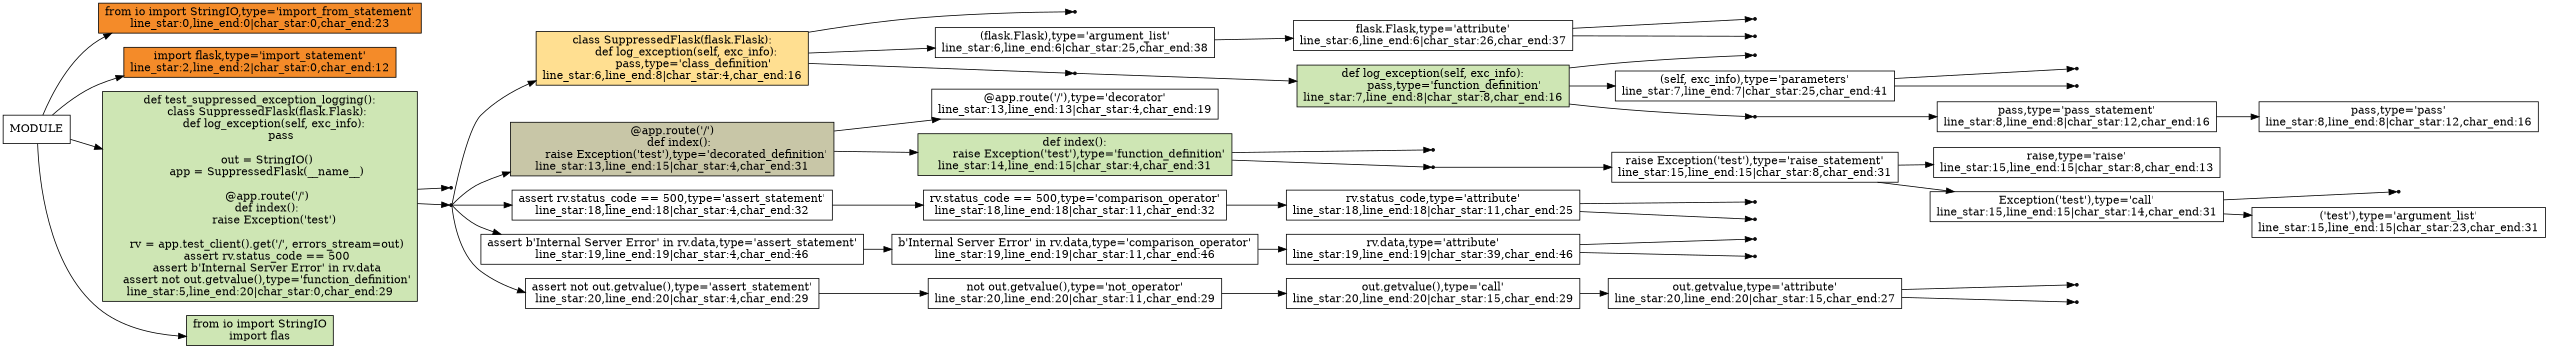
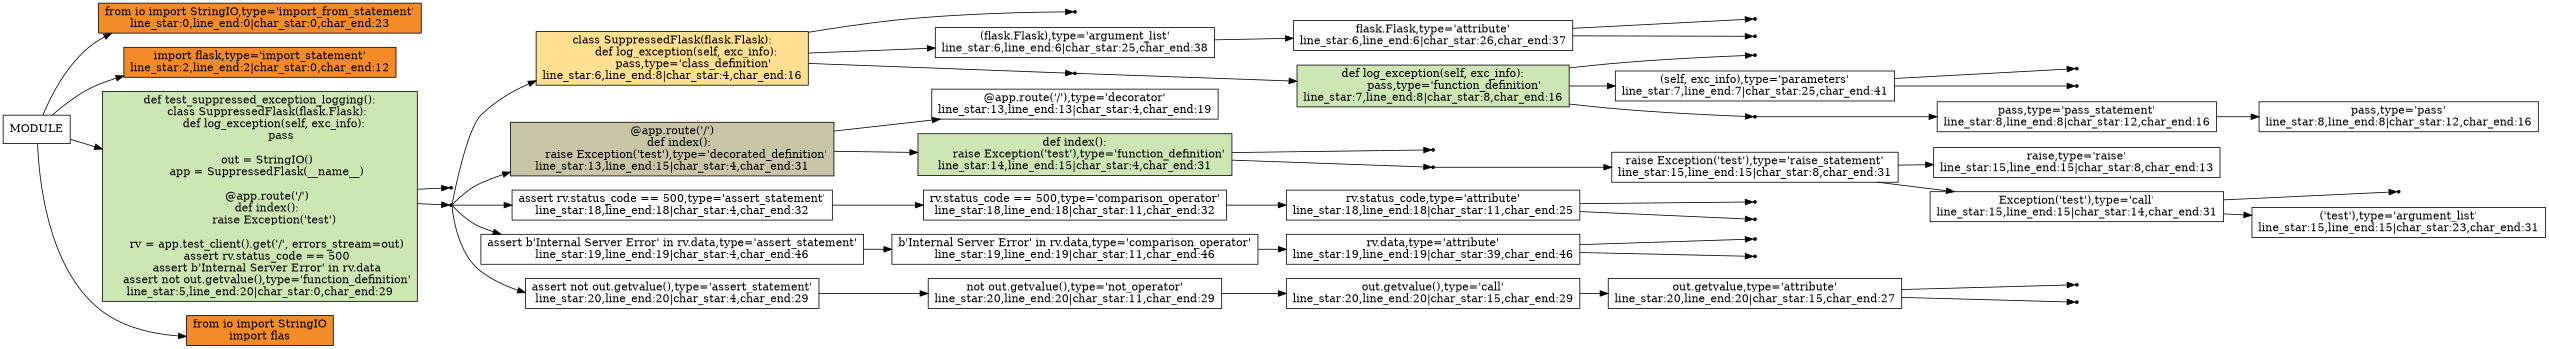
  digraph {
    rankdir=LR
    node [fillcolor=white shape=box style=filled]
    MODULE
    "from io import StringIO,type='import_from_statement'\nline_star:0,line_end:0|char_star:0,char_end:23" [fillcolor="#f48b29"]
    "import flask,type='import_statement'\nline_star:2,line_end:2|char_star:0,char_end:12" [fillcolor="#f48b29"]
    "def test_suppressed_exception_logging():\n    class SuppressedFlask(flask.Flask):\n        def log_exception(self, exc_info):\n            pass\n\n    out = StringIO()\n    app = SuppressedFlask(__name__)\n\n    @app.route('/')\n    def index():\n        raise Exception('test')\n\n    rv = app.test_client().get('/', errors_stream=out)\n    assert rv.status_code == 500\n    assert b'Internal Server Error' in rv.data\n    assert not out.getvalue(),type='function_definition'\nline_star:5,line_end:20|char_star:0,char_end:29" [fillcolor="#cee6b4"]
-   "from io import StringIO\nimport flas" [fillcolor="#cee6b4"]
+   "from io import StringIO\nimport flas" [fillcolor="#f48b29"]
    "test_suppressed_exception_logging,type='identifier'\nline_star:5,line_end:5|char_star:4,char_end:37" [fillcolor="#121013" shape=point]
    "type='INFORMATION BLOCK'\nline_star:6,line_end:20|char_star:4,char_end:29" [fillcolor="#121013" shape=point]
    "class SuppressedFlask(flask.Flask):\n        def log_exception(self, exc_info):\n            pass,type='class_definition'\nline_star:6,line_end:8|char_star:4,char_end:16" [fillcolor="#ffdf91"]
    "@app.route('/')\n    def index():\n        raise Exception('test'),type='decorated_definition'\nline_star:13,line_end:15|char_star:4,char_end:31" [fillcolor="#c8c6a7"]
    "assert rv.status_code == 500,type='assert_statement'\nline_star:18,line_end:18|char_star:4,char_end:32"
    "assert b'Internal Server Error' in rv.data,type='assert_statement'\nline_star:19,line_end:19|char_star:4,char_end:46"
    "assert not out.getvalue(),type='assert_statement'\nline_star:20,line_end:20|char_star:4,char_end:29"
    "SuppressedFlask,type='identifier'\nline_star:6,line_end:6|char_star:10,char_end:25" [fillcolor="#121013" shape=point]
    "(flask.Flask),type='argument_list'\nline_star:6,line_end:6|char_star:25,char_end:38"
    "type='INFORMATION BLOCK'\nline_star:7,line_end:8|char_star:8,char_end:16" [fillcolor="#121013" shape=point]
    "flask.Flask,type='attribute'\nline_star:6,line_end:6|char_star:26,char_end:37"
    "flask,type='identifier'\nline_star:6,line_end:6|char_star:26,char_end:31" [fillcolor="#121013" shape=point]
    "Flask,type='identifier'\nline_star:6,line_end:6|char_star:32,char_end:37" [fillcolor="#121013" shape=point]
    "def log_exception(self, exc_info):\n            pass,type='function_definition'\nline_star:7,line_end:8|char_star:8,char_end:16" [fillcolor="#cee6b4"]
    "log_exception,type='identifier'\nline_star:7,line_end:7|char_star:12,char_end:25" [fillcolor="#121013" shape=point]
    "(self, exc_info),type='parameters'\nline_star:7,line_end:7|char_star:25,char_end:41"
    "type='INFORMATION BLOCK'\nline_star:8,line_end:8|char_star:12,char_end:16" [fillcolor="#121013" shape=point]
    "self,type='identifier'\nline_star:7,line_end:7|char_star:26,char_end:30" [fillcolor="#121013" shape=point]
    "exc_info,type='identifier'\nline_star:7,line_end:7|char_star:32,char_end:40" [fillcolor="#121013" shape=point]
    "pass,type='pass_statement'\nline_star:8,line_end:8|char_star:12,char_end:16"
    "pass,type='pass'\nline_star:8,line_end:8|char_star:12,char_end:16"
    "@app.route('/'),type='decorator'\nline_star:13,line_end:13|char_star:4,char_end:19"
    "def index():\n        raise Exception('test'),type='function_definition'\nline_star:14,line_end:15|char_star:4,char_end:31" [fillcolor="#cee6b4"]
    "index,type='identifier'\nline_star:14,line_end:14|char_star:8,char_end:13" [fillcolor="#121013" shape=point]
    "type='INFORMATION BLOCK'\nline_star:15,line_end:15|char_star:8,char_end:31" [fillcolor="#121013" shape=point]
    "raise Exception('test'),type='raise_statement'\nline_star:15,line_end:15|char_star:8,char_end:31"
    "raise,type='raise'\nline_star:15,line_end:15|char_star:8,char_end:13"
    "Exception('test'),type='call'\nline_star:15,line_end:15|char_star:14,char_end:31"
    "Exception,type='identifier'\nline_star:15,line_end:15|char_star:14,char_end:23" [fillcolor="#121013" shape=point]
    "('test'),type='argument_list'\nline_star:15,line_end:15|char_star:23,char_end:31"
    "rv.status_code == 500,type='comparison_operator'\nline_star:18,line_end:18|char_star:11,char_end:32"
    "rv.status_code,type='attribute'\nline_star:18,line_end:18|char_star:11,char_end:25"
    "rv,type='identifier'\nline_star:18,line_end:18|char_star:11,char_end:13" [fillcolor="#121013" shape=point]
    "status_code,type='identifier'\nline_star:18,line_end:18|char_star:14,char_end:25" [fillcolor="#121013" shape=point]
    "b'Internal Server Error' in rv.data,type='comparison_operator'\nline_star:19,line_end:19|char_star:11,char_end:46"
    "rv.data,type='attribute'\nline_star:19,line_end:19|char_star:39,char_end:46"
    "rv,type='identifier'\nline_star:19,line_end:19|char_star:39,char_end:41" [fillcolor="#121013" shape=point]
    "data,type='identifier'\nline_star:19,line_end:19|char_star:42,char_end:46" [fillcolor="#121013" shape=point]
    "not out.getvalue(),type='not_operator'\nline_star:20,line_end:20|char_star:11,char_end:29"
    "out.getvalue(),type='call'\nline_star:20,line_end:20|char_star:15,char_end:29"
    "out.getvalue,type='attribute'\nline_star:20,line_end:20|char_star:15,char_end:27"
    "out,type='identifier'\nline_star:20,line_end:20|char_star:15,char_end:18" [fillcolor="#121013" shape=point]
    "getvalue,type='identifier'\nline_star:20,line_end:20|char_star:19,char_end:27" [fillcolor="#121013" shape=point]
    MODULE -> "from io import StringIO,type='import_from_statement'\nline_star:0,line_end:0|char_star:0,char_end:23"
    MODULE -> "import flask,type='import_statement'\nline_star:2,line_end:2|char_star:0,char_end:12"
    MODULE -> "def test_suppressed_exception_logging():\n    class SuppressedFlask(flask.Flask):\n        def log_exception(self, exc_info):\n            pass\n\n    out = StringIO()\n    app = SuppressedFlask(__name__)\n\n    @app.route('/')\n    def index():\n        raise Exception('test')\n\n    rv = app.test_client().get('/', errors_stream=out)\n    assert rv.status_code == 500\n    assert b'Internal Server Error' in rv.data\n    assert not out.getvalue(),type='function_definition'\nline_star:5,line_end:20|char_star:0,char_end:29"
    MODULE -> "from io import StringIO\nimport flas"
    "def test_suppressed_exception_logging():\n    class SuppressedFlask(flask.Flask):\n        def log_exception(self, exc_info):\n            pass\n\n    out = StringIO()\n    app = SuppressedFlask(__name__)\n\n    @app.route('/')\n    def index():\n        raise Exception('test')\n\n    rv = app.test_client().get('/', errors_stream=out)\n    assert rv.status_code == 500\n    assert b'Internal Server Error' in rv.data\n    assert not out.getvalue(),type='function_definition'\nline_star:5,line_end:20|char_star:0,char_end:29" -> "test_suppressed_exception_logging,type='identifier'\nline_star:5,line_end:5|char_star:4,char_end:37"
    "def test_suppressed_exception_logging():\n    class SuppressedFlask(flask.Flask):\n        def log_exception(self, exc_info):\n            pass\n\n    out = StringIO()\n    app = SuppressedFlask(__name__)\n\n    @app.route('/')\n    def index():\n        raise Exception('test')\n\n    rv = app.test_client().get('/', errors_stream=out)\n    assert rv.status_code == 500\n    assert b'Internal Server Error' in rv.data\n    assert not out.getvalue(),type='function_definition'\nline_star:5,line_end:20|char_star:0,char_end:29" -> "type='INFORMATION BLOCK'\nline_star:6,line_end:20|char_star:4,char_end:29"
    "type='INFORMATION BLOCK'\nline_star:6,line_end:20|char_star:4,char_end:29" -> "class SuppressedFlask(flask.Flask):\n        def log_exception(self, exc_info):\n            pass,type='class_definition'\nline_star:6,line_end:8|char_star:4,char_end:16"
    "type='INFORMATION BLOCK'\nline_star:6,line_end:20|char_star:4,char_end:29" -> "@app.route('/')\n    def index():\n        raise Exception('test'),type='decorated_definition'\nline_star:13,line_end:15|char_star:4,char_end:31"
    "type='INFORMATION BLOCK'\nline_star:6,line_end:20|char_star:4,char_end:29" -> "assert rv.status_code == 500,type='assert_statement'\nline_star:18,line_end:18|char_star:4,char_end:32"
    "type='INFORMATION BLOCK'\nline_star:6,line_end:20|char_star:4,char_end:29" -> "assert b'Internal Server Error' in rv.data,type='assert_statement'\nline_star:19,line_end:19|char_star:4,char_end:46"
    "type='INFORMATION BLOCK'\nline_star:6,line_end:20|char_star:4,char_end:29" -> "assert not out.getvalue(),type='assert_statement'\nline_star:20,line_end:20|char_star:4,char_end:29"
    "class SuppressedFlask(flask.Flask):\n        def log_exception(self, exc_info):\n            pass,type='class_definition'\nline_star:6,line_end:8|char_star:4,char_end:16" -> "SuppressedFlask,type='identifier'\nline_star:6,line_end:6|char_star:10,char_end:25"
    "class SuppressedFlask(flask.Flask):\n        def log_exception(self, exc_info):\n            pass,type='class_definition'\nline_star:6,line_end:8|char_star:4,char_end:16" -> "(flask.Flask),type='argument_list'\nline_star:6,line_end:6|char_star:25,char_end:38"
    "class SuppressedFlask(flask.Flask):\n        def log_exception(self, exc_info):\n            pass,type='class_definition'\nline_star:6,line_end:8|char_star:4,char_end:16" -> "type='INFORMATION BLOCK'\nline_star:7,line_end:8|char_star:8,char_end:16"
    "@app.route('/')\n    def index():\n        raise Exception('test'),type='decorated_definition'\nline_star:13,line_end:15|char_star:4,char_end:31" -> "@app.route('/'),type='decorator'\nline_star:13,line_end:13|char_star:4,char_end:19"
    "@app.route('/')\n    def index():\n        raise Exception('test'),type='decorated_definition'\nline_star:13,line_end:15|char_star:4,char_end:31" -> "def index():\n        raise Exception('test'),type='function_definition'\nline_star:14,line_end:15|char_star:4,char_end:31"
    "assert rv.status_code == 500,type='assert_statement'\nline_star:18,line_end:18|char_star:4,char_end:32" -> "rv.status_code == 500,type='comparison_operator'\nline_star:18,line_end:18|char_star:11,char_end:32"
    "assert b'Internal Server Error' in rv.data,type='assert_statement'\nline_star:19,line_end:19|char_star:4,char_end:46" -> "b'Internal Server Error' in rv.data,type='comparison_operator'\nline_star:19,line_end:19|char_star:11,char_end:46"
    "assert not out.getvalue(),type='assert_statement'\nline_star:20,line_end:20|char_star:4,char_end:29" -> "not out.getvalue(),type='not_operator'\nline_star:20,line_end:20|char_star:11,char_end:29"
    "(flask.Flask),type='argument_list'\nline_star:6,line_end:6|char_star:25,char_end:38" -> "flask.Flask,type='attribute'\nline_star:6,line_end:6|char_star:26,char_end:37"
    "type='INFORMATION BLOCK'\nline_star:7,line_end:8|char_star:8,char_end:16" -> "def log_exception(self, exc_info):\n            pass,type='function_definition'\nline_star:7,line_end:8|char_star:8,char_end:16"
    "flask.Flask,type='attribute'\nline_star:6,line_end:6|char_star:26,char_end:37" -> "flask,type='identifier'\nline_star:6,line_end:6|char_star:26,char_end:31"
    "flask.Flask,type='attribute'\nline_star:6,line_end:6|char_star:26,char_end:37" -> "Flask,type='identifier'\nline_star:6,line_end:6|char_star:32,char_end:37"
    "def log_exception(self, exc_info):\n            pass,type='function_definition'\nline_star:7,line_end:8|char_star:8,char_end:16" -> "log_exception,type='identifier'\nline_star:7,line_end:7|char_star:12,char_end:25"
    "def log_exception(self, exc_info):\n            pass,type='function_definition'\nline_star:7,line_end:8|char_star:8,char_end:16" -> "(self, exc_info),type='parameters'\nline_star:7,line_end:7|char_star:25,char_end:41"
    "def log_exception(self, exc_info):\n            pass,type='function_definition'\nline_star:7,line_end:8|char_star:8,char_end:16" -> "type='INFORMATION BLOCK'\nline_star:8,line_end:8|char_star:12,char_end:16"
    "(self, exc_info),type='parameters'\nline_star:7,line_end:7|char_star:25,char_end:41" -> "self,type='identifier'\nline_star:7,line_end:7|char_star:26,char_end:30"
    "(self, exc_info),type='parameters'\nline_star:7,line_end:7|char_star:25,char_end:41" -> "exc_info,type='identifier'\nline_star:7,line_end:7|char_star:32,char_end:40"
    "type='INFORMATION BLOCK'\nline_star:8,line_end:8|char_star:12,char_end:16" -> "pass,type='pass_statement'\nline_star:8,line_end:8|char_star:12,char_end:16"
    "pass,type='pass_statement'\nline_star:8,line_end:8|char_star:12,char_end:16" -> "pass,type='pass'\nline_star:8,line_end:8|char_star:12,char_end:16"
    "def index():\n        raise Exception('test'),type='function_definition'\nline_star:14,line_end:15|char_star:4,char_end:31" -> "index,type='identifier'\nline_star:14,line_end:14|char_star:8,char_end:13"
    "def index():\n        raise Exception('test'),type='function_definition'\nline_star:14,line_end:15|char_star:4,char_end:31" -> "type='INFORMATION BLOCK'\nline_star:15,line_end:15|char_star:8,char_end:31"
    "type='INFORMATION BLOCK'\nline_star:15,line_end:15|char_star:8,char_end:31" -> "raise Exception('test'),type='raise_statement'\nline_star:15,line_end:15|char_star:8,char_end:31"
    "raise Exception('test'),type='raise_statement'\nline_star:15,line_end:15|char_star:8,char_end:31" -> "raise,type='raise'\nline_star:15,line_end:15|char_star:8,char_end:13"
    "raise Exception('test'),type='raise_statement'\nline_star:15,line_end:15|char_star:8,char_end:31" -> "Exception('test'),type='call'\nline_star:15,line_end:15|char_star:14,char_end:31"
    "Exception('test'),type='call'\nline_star:15,line_end:15|char_star:14,char_end:31" -> "Exception,type='identifier'\nline_star:15,line_end:15|char_star:14,char_end:23"
    "Exception('test'),type='call'\nline_star:15,line_end:15|char_star:14,char_end:31" -> "('test'),type='argument_list'\nline_star:15,line_end:15|char_star:23,char_end:31"
    "rv.status_code == 500,type='comparison_operator'\nline_star:18,line_end:18|char_star:11,char_end:32" -> "rv.status_code,type='attribute'\nline_star:18,line_end:18|char_star:11,char_end:25"
    "rv.status_code,type='attribute'\nline_star:18,line_end:18|char_star:11,char_end:25" -> "rv,type='identifier'\nline_star:18,line_end:18|char_star:11,char_end:13"
    "rv.status_code,type='attribute'\nline_star:18,line_end:18|char_star:11,char_end:25" -> "status_code,type='identifier'\nline_star:18,line_end:18|char_star:14,char_end:25"
    "b'Internal Server Error' in rv.data,type='comparison_operator'\nline_star:19,line_end:19|char_star:11,char_end:46" -> "rv.data,type='attribute'\nline_star:19,line_end:19|char_star:39,char_end:46"
    "rv.data,type='attribute'\nline_star:19,line_end:19|char_star:39,char_end:46" -> "rv,type='identifier'\nline_star:19,line_end:19|char_star:39,char_end:41"
    "rv.data,type='attribute'\nline_star:19,line_end:19|char_star:39,char_end:46" -> "data,type='identifier'\nline_star:19,line_end:19|char_star:42,char_end:46"
    "not out.getvalue(),type='not_operator'\nline_star:20,line_end:20|char_star:11,char_end:29" -> "out.getvalue(),type='call'\nline_star:20,line_end:20|char_star:15,char_end:29"
    "out.getvalue(),type='call'\nline_star:20,line_end:20|char_star:15,char_end:29" -> "out.getvalue,type='attribute'\nline_star:20,line_end:20|char_star:15,char_end:27"
    "out.getvalue,type='attribute'\nline_star:20,line_end:20|char_star:15,char_end:27" -> "out,type='identifier'\nline_star:20,line_end:20|char_star:15,char_end:18"
    "out.getvalue,type='attribute'\nline_star:20,line_end:20|char_star:15,char_end:27" -> "getvalue,type='identifier'\nline_star:20,line_end:20|char_star:19,char_end:27"
  }
